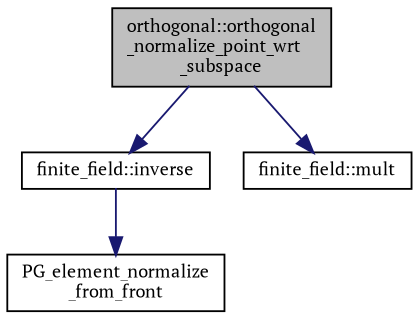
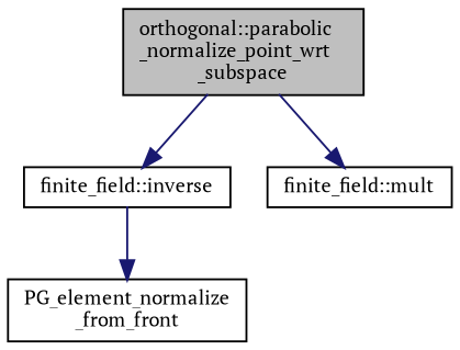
  digraph {
    fontname="PT Serif"
    rankdir=TB
    node [color=black fillcolor=white fontname="PT Serif" fontsize=10 shape=record style=filled]
    edge [color=midnightblue fontname="PT Serif" fontsize=10 labelfontname=Helvetica labelfontsize=10 style=solid]
-   n1 [fillcolor=grey75 fontcolor=black height=0.2 label="orthogonal::orthogonal\l_normalize_point_wrt\l_subspace" width=0.4]
+   n1 [fillcolor=grey75 fontcolor=black height=0.2 label="orthogonal::parabolic\l_normalize_point_wrt\l_subspace" width=0.4]
    n2 [height=0.2 label="finite_field::inverse" width=0.4]
    n3 [height=0.2 label="finite_field::mult" width=0.4]
    n4 [height=0.2 label="PG_element_normalize\l_from_front" width=0.4]
    n1 -> n2
    n1 -> n3
    n2 -> n4
  }
